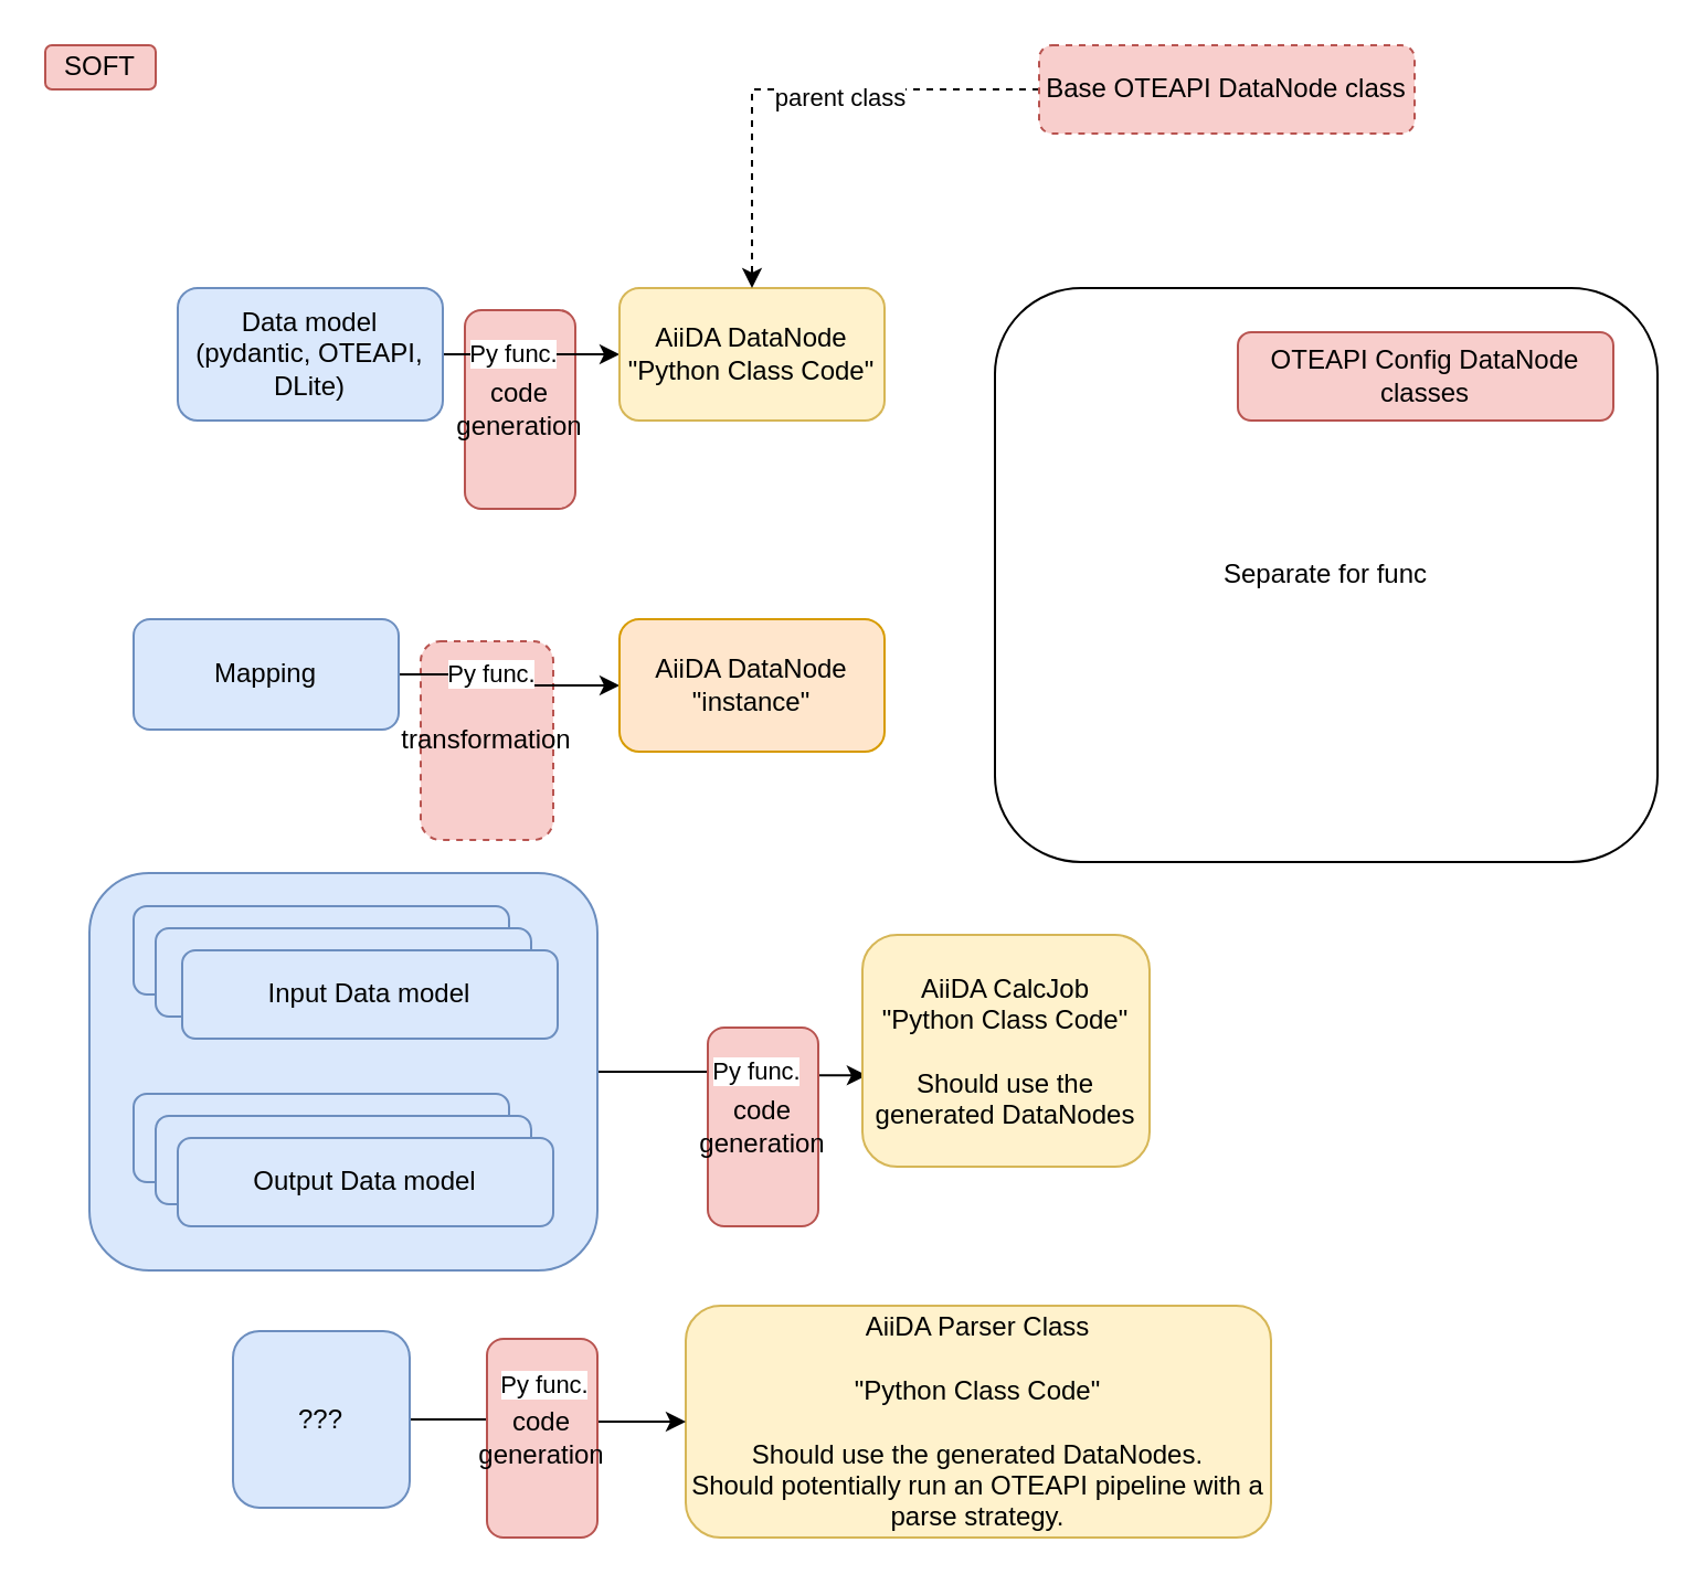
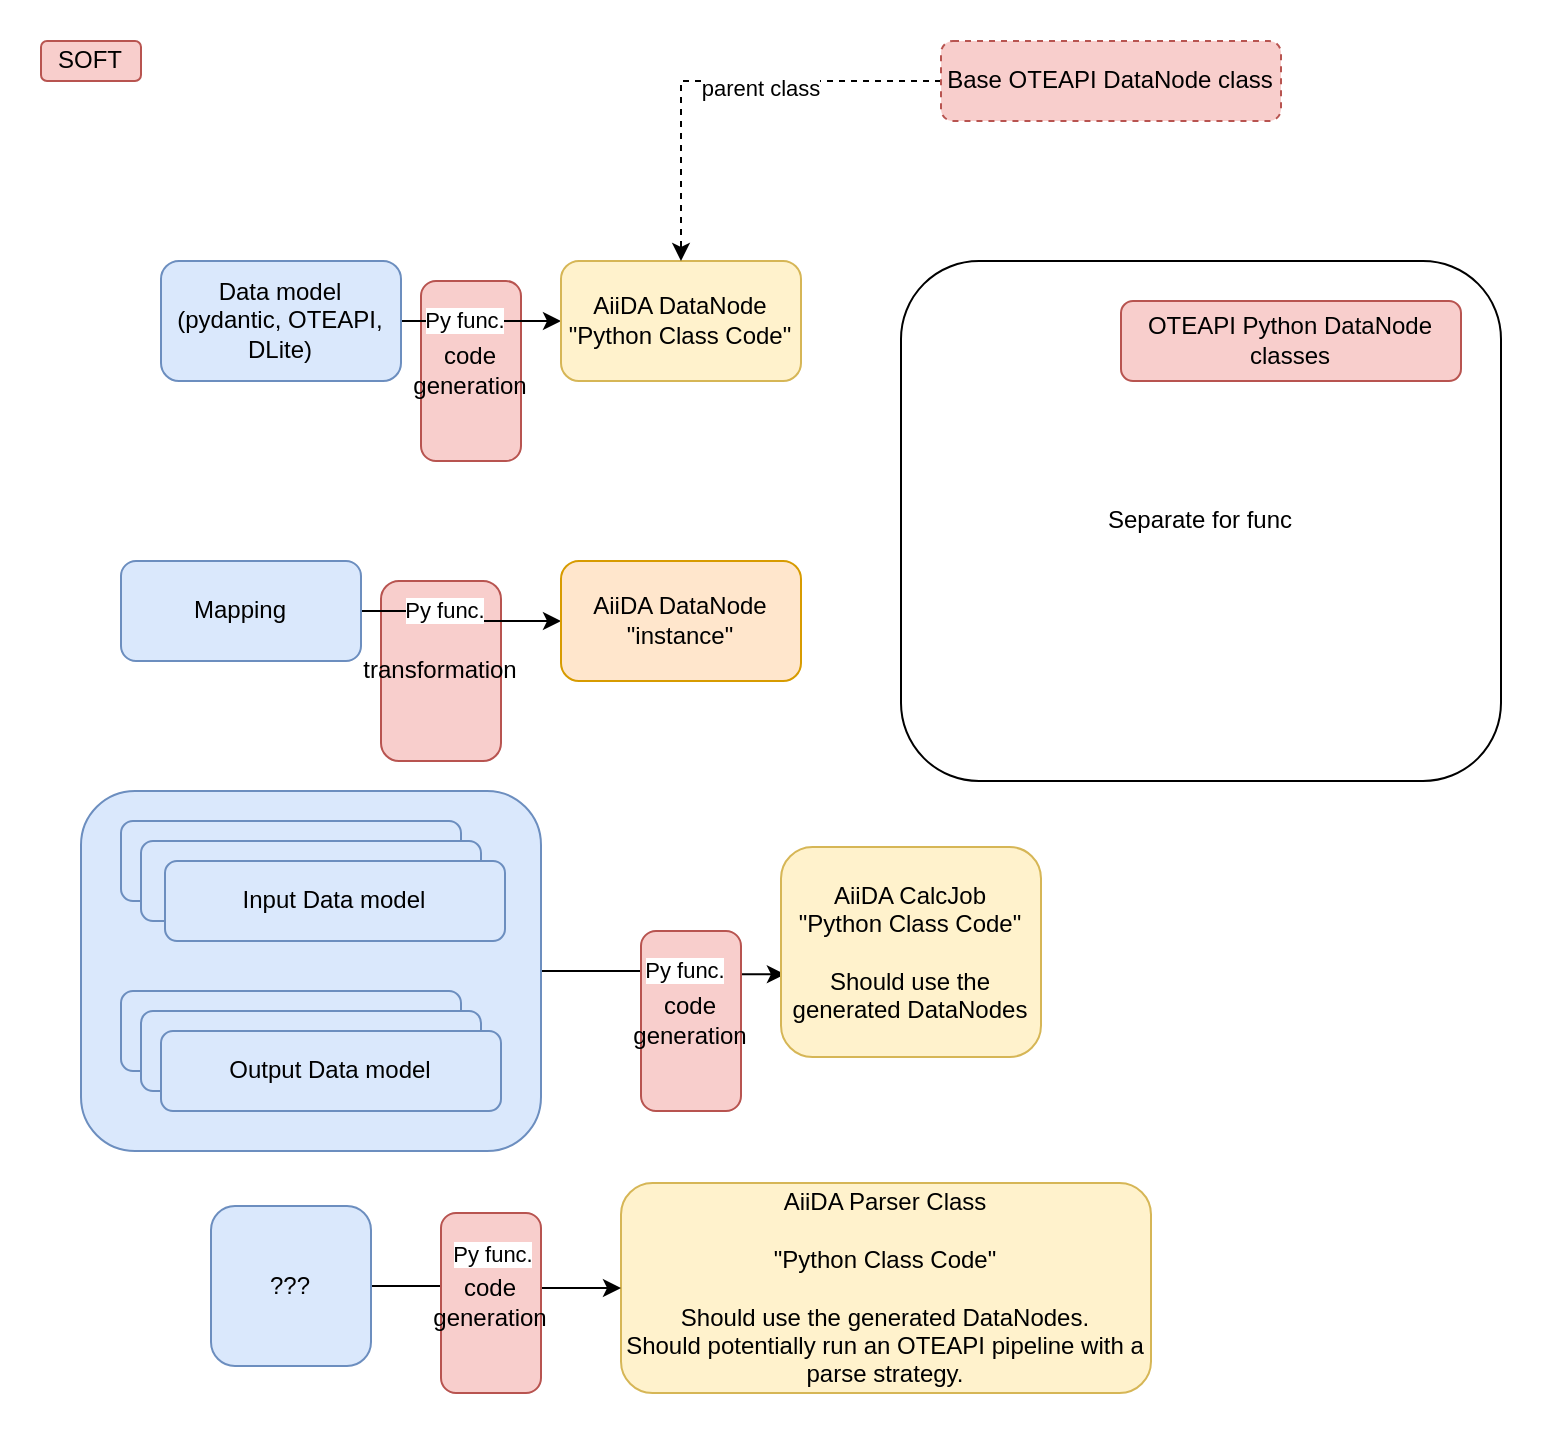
  <mxCell id="0" />
  <mxCell id="1" parent="0" />
  <mxCell id="2" value="Separate for func" style="rounded=1;whiteSpace=wrap;html=1;" vertex="1" parent="1"><mxGeometry x="450" y="130" width="300" height="260" as="geometry" /></mxCell>
  <mxCell id="3" style="edgeStyle=orthogonalEdgeStyle;rounded=0;orthogonalLoop=1;jettySize=auto;html=1;entryX=0.015;entryY=0.606;entryDx=0;entryDy=0;entryPerimeter=0;" edge="1" parent="1" source="4" target="28"><mxGeometry relative="1" as="geometry" /></mxCell>
  <mxCell id="4" value="" style="rounded=1;whiteSpace=wrap;html=1;fillColor=#dae8fc;strokeColor=#6c8ebf;" vertex="1" parent="1"><mxGeometry x="40" y="395" width="230" height="180" as="geometry" /></mxCell>
  <mxCell id="5" value="code generation" style="rounded=1;whiteSpace=wrap;html=1;fillColor=#f8cecc;strokeColor=#b85450;" vertex="1" parent="1"><mxGeometry x="210" y="140" width="50" height="90" as="geometry" /></mxCell>
  <mxCell id="6" style="edgeStyle=orthogonalEdgeStyle;rounded=0;orthogonalLoop=1;jettySize=auto;html=1;entryX=0;entryY=0.5;entryDx=0;entryDy=0;" edge="1" parent="1" source="8" target="9"><mxGeometry relative="1" as="geometry" /></mxCell>
  <mxCell id="7" value="Py func." style="edgeLabel;html=1;align=center;verticalAlign=middle;resizable=0;points=[];" vertex="1" connectable="0" parent="6"><mxGeometry x="-0.223" y="1" relative="1" as="geometry"><mxPoint as="offset" /></mxGeometry></mxCell>
  <mxCell id="8" value="Data model&lt;br&gt;(pydantic, OTEAPI, DLite)" style="rounded=1;whiteSpace=wrap;html=1;fillColor=#dae8fc;strokeColor=#6c8ebf;" vertex="1" parent="1"><mxGeometry x="80" y="130" width="120" height="60" as="geometry" /></mxCell>
  <mxCell id="9" value="AiiDA DataNode&lt;br&gt;&quot;Python Class Code&quot;" style="rounded=1;whiteSpace=wrap;html=1;fillColor=#fff2cc;strokeColor=#d6b656;" vertex="1" parent="1"><mxGeometry x="280" y="130" width="120" height="60" as="geometry" /></mxCell>
  <mxCell id="10" value="SOFT" style="rounded=1;whiteSpace=wrap;html=1;fillColor=#f8cecc;strokeColor=#b85450;" vertex="1" parent="1"><mxGeometry x="20" y="20" width="50" height="20" as="geometry" /></mxCell>
  <mxCell id="11" style="edgeStyle=orthogonalEdgeStyle;rounded=0;orthogonalLoop=1;jettySize=auto;html=1;entryX=0.5;entryY=0;entryDx=0;entryDy=0;dashed=1;" edge="1" parent="1" source="13" target="9"><mxGeometry relative="1" as="geometry" /></mxCell>
  <mxCell id="12" value="parent class" style="edgeLabel;html=1;align=center;verticalAlign=middle;resizable=0;points=[];" vertex="1" connectable="0" parent="11"><mxGeometry x="-0.169" y="3" relative="1" as="geometry"><mxPoint as="offset" /></mxGeometry></mxCell>
  <mxCell id="13" value="Base OTEAPI DataNode class" style="rounded=1;whiteSpace=wrap;html=1;fillColor=#f8cecc;strokeColor=#b85450;dashed=1;" vertex="1" parent="1"><mxGeometry x="470" y="20" width="170" height="40" as="geometry" /></mxCell>
- <mxCell id="14" value="OTEAPI Config DataNode classes" style="rounded=1;whiteSpace=wrap;html=1;fillColor=#f8cecc;strokeColor=#b85450;" vertex="1" parent="1"><mxGeometry x="560" y="150" width="170" height="40" as="geometry" /></mxCell>
- <mxCell id="15" value="transformation" style="rounded=1;whiteSpace=wrap;html=1;fillColor=#f8cecc;strokeColor=#b85450;dashed=1;" vertex="1" parent="1"><mxGeometry x="190" y="290" width="60" height="90" as="geometry" /></mxCell>
+ <mxCell id="14" value="OTEAPI Python DataNode classes" style="rounded=1;whiteSpace=wrap;html=1;fillColor=#f8cecc;strokeColor=#b85450;" vertex="1" parent="1"><mxGeometry x="560" y="150" width="170" height="40" as="geometry" /></mxCell>
+ <mxCell id="15" value="transformation" style="rounded=1;whiteSpace=wrap;html=1;fillColor=#f8cecc;strokeColor=#b85450;" vertex="1" parent="1"><mxGeometry x="190" y="290" width="60" height="90" as="geometry" /></mxCell>
  <mxCell id="16" style="edgeStyle=orthogonalEdgeStyle;rounded=0;orthogonalLoop=1;jettySize=auto;html=1;entryX=0;entryY=0.5;entryDx=0;entryDy=0;" edge="1" parent="1" source="18" target="19"><mxGeometry relative="1" as="geometry" /></mxCell>
  <mxCell id="17" value="Py func." style="edgeLabel;html=1;align=center;verticalAlign=middle;resizable=0;points=[];" vertex="1" connectable="0" parent="16"><mxGeometry x="-0.223" y="1" relative="1" as="geometry"><mxPoint as="offset" /></mxGeometry></mxCell>
  <mxCell id="18" value="Mapping" style="rounded=1;whiteSpace=wrap;html=1;fillColor=#dae8fc;strokeColor=#6c8ebf;" vertex="1" parent="1"><mxGeometry x="60" y="280" width="120" height="50" as="geometry" /></mxCell>
  <mxCell id="19" value="AiiDA DataNode&lt;br&gt;&quot;instance&quot;" style="rounded=1;whiteSpace=wrap;html=1;fillColor=#ffe6cc;strokeColor=#d79b00;" vertex="1" parent="1"><mxGeometry x="280" y="280" width="120" height="60" as="geometry" /></mxCell>
  <mxCell id="20" value="Input Data model" style="rounded=1;whiteSpace=wrap;html=1;fillColor=#dae8fc;strokeColor=#6c8ebf;" vertex="1" parent="1"><mxGeometry x="60" y="410" width="170" height="40" as="geometry" /></mxCell>
  <mxCell id="21" value="Input Data model" style="rounded=1;whiteSpace=wrap;html=1;fillColor=#dae8fc;strokeColor=#6c8ebf;" vertex="1" parent="1"><mxGeometry x="70" y="420" width="170" height="40" as="geometry" /></mxCell>
  <mxCell id="22" value="Output Data model" style="rounded=1;whiteSpace=wrap;html=1;fillColor=#dae8fc;strokeColor=#6c8ebf;" vertex="1" parent="1"><mxGeometry x="60" y="495" width="170" height="40" as="geometry" /></mxCell>
  <mxCell id="23" value="Input Data model" style="rounded=1;whiteSpace=wrap;html=1;fillColor=#dae8fc;strokeColor=#6c8ebf;" vertex="1" parent="1"><mxGeometry x="82" y="430" width="170" height="40" as="geometry" /></mxCell>
  <mxCell id="24" value="Output Data model" style="rounded=1;whiteSpace=wrap;html=1;fillColor=#dae8fc;strokeColor=#6c8ebf;" vertex="1" parent="1"><mxGeometry x="70" y="505" width="170" height="40" as="geometry" /></mxCell>
  <mxCell id="25" value="Output Data model" style="rounded=1;whiteSpace=wrap;html=1;fillColor=#dae8fc;strokeColor=#6c8ebf;" vertex="1" parent="1"><mxGeometry x="80" y="515" width="170" height="40" as="geometry" /></mxCell>
  <mxCell id="26" value="code generation" style="rounded=1;whiteSpace=wrap;html=1;fillColor=#f8cecc;strokeColor=#b85450;" vertex="1" parent="1"><mxGeometry x="320" y="465" width="50" height="90" as="geometry" /></mxCell>
  <mxCell id="27" value="Py func." style="edgeLabel;html=1;align=center;verticalAlign=middle;resizable=0;points=[];" vertex="1" connectable="0" parent="1"><mxGeometry x="341.034" y="484" as="geometry" /></mxCell>
  <mxCell id="28" value="AiiDA CalcJob&lt;br&gt;&quot;Python Class Code&quot;&lt;br&gt;&lt;br&gt;Should use the generated DataNodes" style="rounded=1;whiteSpace=wrap;html=1;fillColor=#fff2cc;strokeColor=#d6b656;" vertex="1" parent="1"><mxGeometry x="390" y="423" width="130" height="105" as="geometry" /></mxCell>
  <mxCell id="29" value="AiiDA Parser Class&lt;br&gt;&lt;br&gt;&quot;Python Class Code&quot;&lt;br&gt;&lt;br&gt;Should use the generated DataNodes.&lt;br&gt;Should potentially run an OTEAPI pipeline with a parse strategy." style="rounded=1;whiteSpace=wrap;html=1;fillColor=#fff2cc;strokeColor=#d6b656;" vertex="1" parent="1"><mxGeometry x="310" y="591" width="265" height="105" as="geometry" /></mxCell>
  <mxCell id="30" style="edgeStyle=orthogonalEdgeStyle;rounded=0;orthogonalLoop=1;jettySize=auto;html=1;entryX=0;entryY=0.5;entryDx=0;entryDy=0;" edge="1" parent="1" source="31" target="29"><mxGeometry relative="1" as="geometry" /></mxCell>
  <mxCell id="31" value="???" style="rounded=1;whiteSpace=wrap;html=1;fillColor=#dae8fc;strokeColor=#6c8ebf;" vertex="1" parent="1"><mxGeometry x="105" y="602.5" width="80" height="80" as="geometry" /></mxCell>
  <mxCell id="32" value="code generation" style="rounded=1;whiteSpace=wrap;html=1;fillColor=#f8cecc;strokeColor=#b85450;" vertex="1" parent="1"><mxGeometry x="220" y="606" width="50" height="90" as="geometry" /></mxCell>
  <mxCell id="33" value="Py func." style="edgeLabel;html=1;align=center;verticalAlign=middle;resizable=0;points=[];" vertex="1" connectable="0" parent="1"><mxGeometry x="260.004" y="621.5" as="geometry"><mxPoint x="-15" y="5" as="offset" /></mxGeometry></mxCell>
